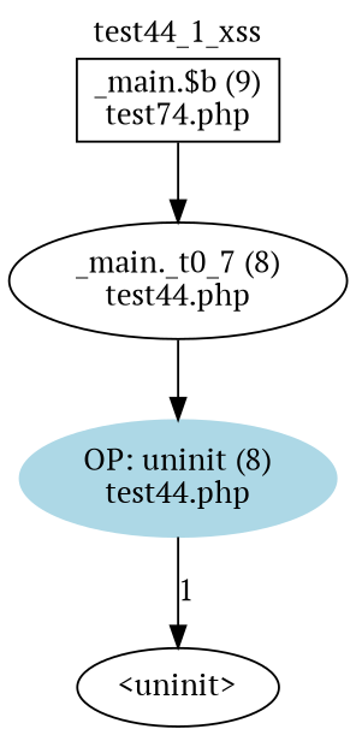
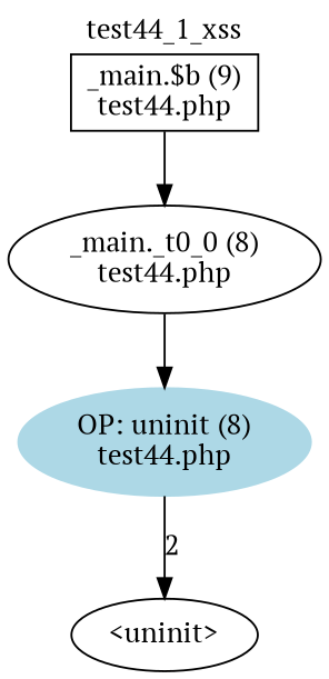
  digraph {
    fontname="PT Serif"
    label=test44_1_xss
    labelloc=t
    node [fontname="PT Serif" shape=ellipse]
    edge [fontname="PT Serif"]
-   n1 [label="_main.$b (9)\ntest74.php" shape=box]
-   n2 [label="_main._t0_7 (8)\ntest44.php"]
+   n1 [label="_main.$b (9)\ntest44.php" shape=box]
+   n2 [label="_main._t0_0 (8)\ntest44.php"]
    n3 [color=lightblue label="OP: uninit (8)\ntest44.php" style=filled]
    n4 [label="<uninit>"]
    n1 -> n2
    n2 -> n3
-   n3 -> n4 [label=1]
+   n3 -> n4 [label=2]
  }
